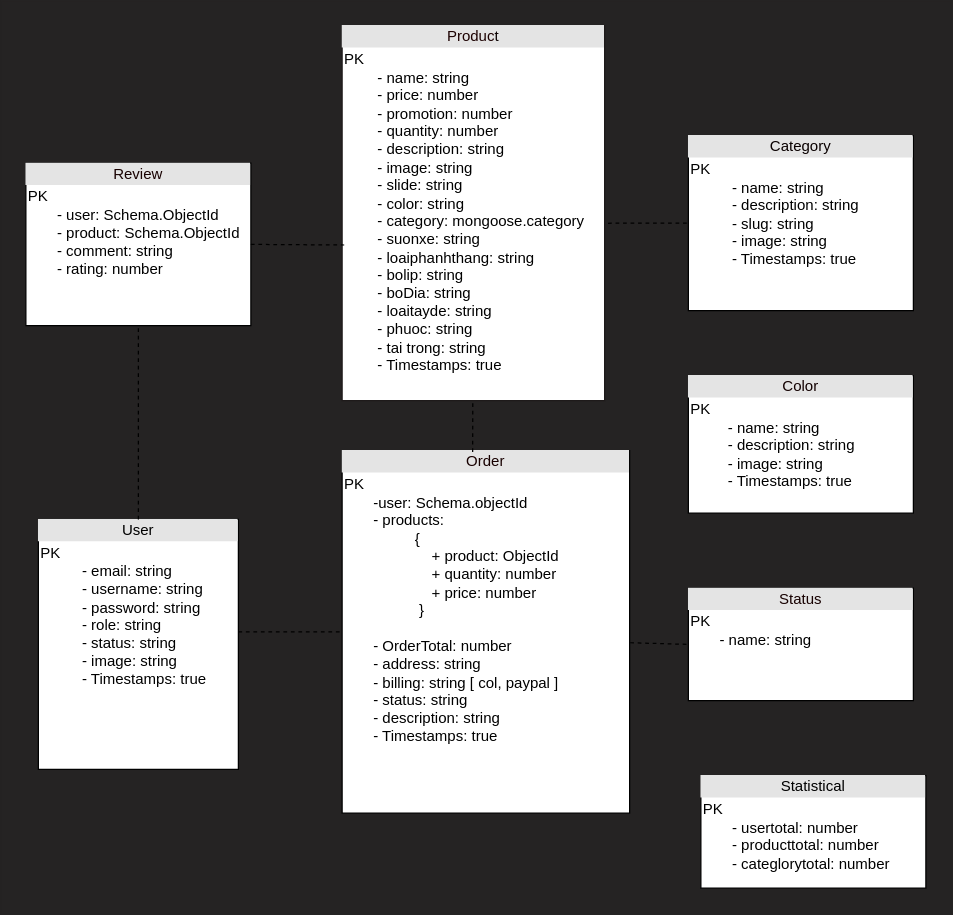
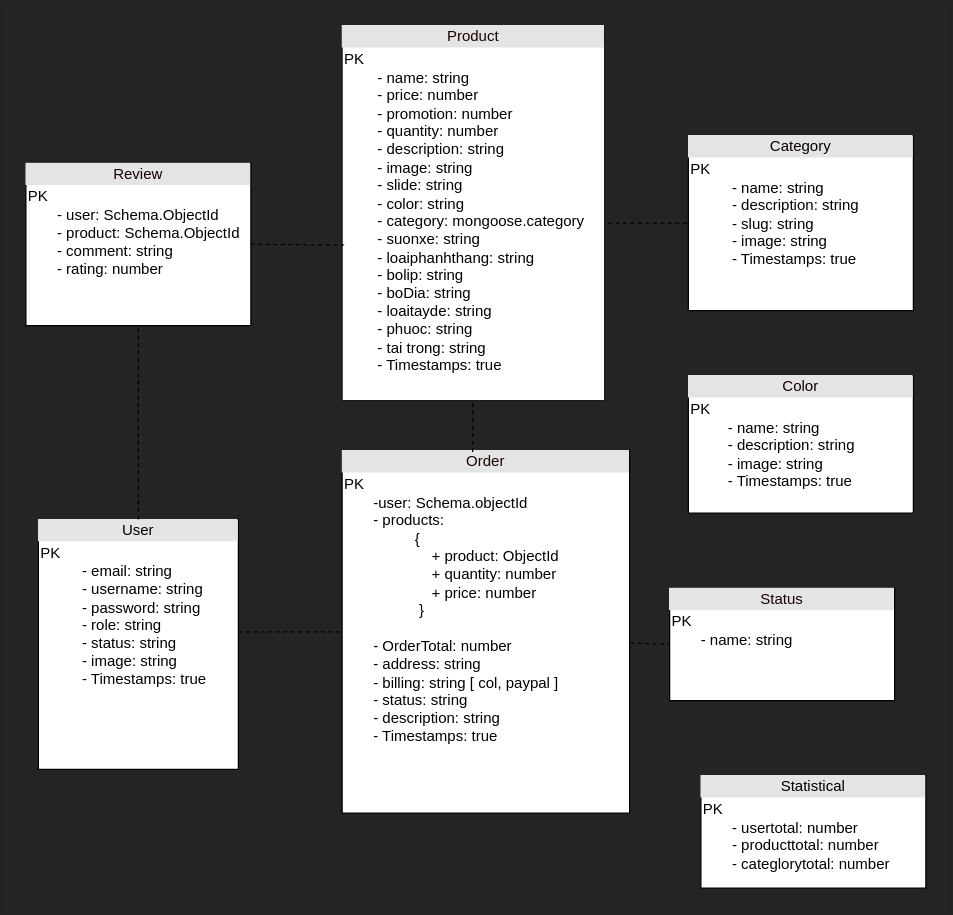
  <mxCell id="0" />
  <mxCell id="1" parent="0" />
  <mxCell id="2" value="&lt;div style=&quot;text-align: center; box-sizing: border-box; width: 100%; background: rgb(228, 228, 228); padding: 2px;&quot;&gt;&lt;font color=&quot;#000000&quot;&gt;User&lt;/font&gt;&lt;/div&gt;&lt;table style=&quot;width:100%;font-size:1em;&quot; cellpadding=&quot;2&quot; cellspacing=&quot;0&quot;&gt;&lt;tbody&gt;&lt;tr&gt;&lt;td&gt;PK&amp;nbsp; &amp;nbsp;&lt;br&gt;&amp;nbsp; &amp;nbsp; &amp;nbsp; &amp;nbsp; &amp;nbsp; - email: string&lt;br&gt;&amp;nbsp; &amp;nbsp; &amp;nbsp; &amp;nbsp; &amp;nbsp; - username: string&lt;br&gt;&amp;nbsp; &amp;nbsp; &amp;nbsp; &amp;nbsp; &amp;nbsp; - password: string&lt;br&gt;&amp;nbsp; &amp;nbsp; &amp;nbsp; &amp;nbsp; &amp;nbsp; - role: string&lt;br&gt;&amp;nbsp; &amp;nbsp; &amp;nbsp; &amp;nbsp; &amp;nbsp; - status: string&lt;br&gt;&amp;nbsp; &amp;nbsp; &amp;nbsp; &amp;nbsp; &amp;nbsp; - image: string&lt;br&gt;&amp;nbsp; &amp;nbsp; &amp;nbsp; &amp;nbsp; &amp;nbsp; - Timestamps: true&amp;nbsp;&lt;br&gt;&amp;nbsp; &amp;nbsp; &amp;nbsp; &amp;nbsp; &amp;nbsp;&amp;nbsp;&lt;/td&gt;&lt;td&gt;&lt;/td&gt;&lt;/tr&gt;&lt;/tbody&gt;&lt;/table&gt;" style="verticalAlign=top;align=left;overflow=fill;html=1;whiteSpace=wrap;" parent="1" vertex="1"><mxGeometry x="30" y="415" width="160" height="200" as="geometry" /></mxCell>
  <mxCell id="3" value="&lt;div style=&quot;text-align: center; box-sizing: border-box; width: 100%; background: rgb(228, 228, 228); padding: 2px;&quot;&gt;&lt;font color=&quot;#1d0202&quot;&gt;Produc&lt;/font&gt;&lt;font color=&quot;#0a0000&quot;&gt;t&lt;/font&gt;&lt;/div&gt;&lt;table style=&quot;width:100%;font-size:1em;&quot; cellpadding=&quot;2&quot; cellspacing=&quot;0&quot;&gt;&lt;tbody&gt;&lt;tr&gt;&lt;td&gt;PK&amp;nbsp; &amp;nbsp; &amp;nbsp;&amp;nbsp;&lt;br&gt;&amp;nbsp; &amp;nbsp; &amp;nbsp; &amp;nbsp; - name: string&lt;br&gt;&amp;nbsp; &amp;nbsp; &amp;nbsp; &amp;nbsp; - price: number&lt;br&gt;&amp;nbsp; &amp;nbsp; &amp;nbsp; &amp;nbsp; - promotion: number&lt;br&gt;&amp;nbsp; &amp;nbsp; &amp;nbsp; &amp;nbsp; - quantity: number&lt;br&gt;&amp;nbsp; &amp;nbsp; &amp;nbsp; &amp;nbsp; - description: string&lt;br&gt;&amp;nbsp; &amp;nbsp; &amp;nbsp; &amp;nbsp; - image: string&lt;br&gt;&amp;nbsp; &amp;nbsp; &amp;nbsp; &amp;nbsp; - slide: string&lt;br&gt;&amp;nbsp; &amp;nbsp; &amp;nbsp; &amp;nbsp; - color: string&lt;br&gt;&amp;nbsp; &amp;nbsp; &amp;nbsp; &amp;nbsp; - category: mongoose.category&lt;br&gt;&amp;nbsp; &amp;nbsp; &amp;nbsp; &amp;nbsp; - suonxe: string&lt;br&gt;&amp;nbsp; &amp;nbsp; &amp;nbsp; &amp;nbsp; - loaiphanhthang: string&lt;br&gt;&amp;nbsp; &amp;nbsp; &amp;nbsp; &amp;nbsp; - bolip: string&lt;br&gt;&amp;nbsp; &amp;nbsp; &amp;nbsp; &amp;nbsp; - boDia: string&lt;br&gt;&amp;nbsp; &amp;nbsp; &amp;nbsp; &amp;nbsp; - loaitayde: string&lt;br&gt;&amp;nbsp; &amp;nbsp; &amp;nbsp; &amp;nbsp; - phuoc: string&lt;br&gt;&amp;nbsp; &amp;nbsp; &amp;nbsp; &amp;nbsp; - tai trong: string&lt;br&gt;&amp;nbsp; &amp;nbsp; &amp;nbsp; &amp;nbsp; - Timestamps: true&lt;br&gt;&lt;font face=&quot;Consolas, Courier New, monospace&quot; color=&quot;#f8f8f2&quot;&gt;&lt;span style=&quot;font-size: 14px; background-color: rgb(40, 42, 54);&quot;&gt;&lt;br&gt;&lt;br&gt;&lt;br&gt;&lt;/span&gt;&lt;/font&gt;&lt;/td&gt;&lt;td&gt;&lt;/td&gt;&lt;/tr&gt;&lt;/tbody&gt;&lt;/table&gt;" style="verticalAlign=top;align=left;overflow=fill;html=1;whiteSpace=wrap;strokeColor=#1e1a1a;" parent="1" vertex="1"><mxGeometry x="273" y="20" width="210" height="300" as="geometry" /></mxCell>
  <mxCell id="4" value="&lt;div style=&quot;text-align: center; box-sizing: border-box; width: 100%; background: rgb(228, 228, 228); padding: 2px;&quot;&gt;&lt;font color=&quot;#0a0000&quot;&gt;Category&lt;/font&gt;&lt;/div&gt;&lt;table style=&quot;width:100%;font-size:1em;&quot; cellpadding=&quot;2&quot; cellspacing=&quot;0&quot;&gt;&lt;tbody&gt;&lt;tr&gt;&lt;td&gt;PK&amp;nbsp; &amp;nbsp; &amp;nbsp; &amp;nbsp;&lt;br&gt;&amp;nbsp; &amp;nbsp; &amp;nbsp; &amp;nbsp; &amp;nbsp; - name: string&lt;br&gt;&amp;nbsp; &amp;nbsp; &amp;nbsp; &amp;nbsp; &amp;nbsp; - description: string&lt;br&gt;&amp;nbsp; &amp;nbsp; &amp;nbsp; &amp;nbsp; &amp;nbsp; - slug: string&lt;br&gt;&amp;nbsp; &amp;nbsp; &amp;nbsp; &amp;nbsp; &amp;nbsp; - image: string&lt;br&gt;&amp;nbsp; &amp;nbsp; &amp;nbsp; &amp;nbsp; &amp;nbsp; - Timestamps: true&lt;/td&gt;&lt;td&gt;&lt;br&gt;&lt;/td&gt;&lt;/tr&gt;&lt;/tbody&gt;&lt;/table&gt;" style="verticalAlign=top;align=left;overflow=fill;html=1;whiteSpace=wrap;strokeColor=#000000;" parent="1" vertex="1"><mxGeometry x="550" y="108" width="180" height="140" as="geometry" /></mxCell>
  <mxCell id="5" value="" style="endArrow=none;dashed=1;html=1;rounded=0;entryX=0;entryY=0.5;entryDx=0;entryDy=0;exitX=1.013;exitY=0.527;exitDx=0;exitDy=0;exitPerimeter=0;" parent="1" source="3" target="4" edge="1"><mxGeometry width="50" height="50" relative="1" as="geometry"><mxPoint x="460" y="240" as="sourcePoint" /><mxPoint x="510" y="190" as="targetPoint" /></mxGeometry></mxCell>
  <mxCell id="6" value="&lt;div style=&quot;text-align: center; box-sizing: border-box; width: 100%; background: rgb(228, 228, 228); padding: 2px;&quot;&gt;&lt;font color=&quot;#130101&quot;&gt;Color&lt;/font&gt;&lt;/div&gt;&lt;table style=&quot;width:100%;font-size:1em;&quot; cellpadding=&quot;2&quot; cellspacing=&quot;0&quot;&gt;&lt;tbody&gt;&lt;tr&gt;&lt;td&gt;PK&amp;nbsp;&amp;nbsp;&lt;br&gt;&amp;nbsp; &amp;nbsp; &amp;nbsp; &amp;nbsp; &amp;nbsp;- name: string&lt;br&gt;&amp;nbsp; &amp;nbsp; &amp;nbsp; &amp;nbsp; &amp;nbsp;- description: string&lt;br&gt;&amp;nbsp; &amp;nbsp; &amp;nbsp; &amp;nbsp; &amp;nbsp;- image: string&lt;br&gt;&amp;nbsp; &amp;nbsp; &amp;nbsp; &amp;nbsp; &amp;nbsp;- Timestamps: true&lt;/td&gt;&lt;td&gt;&lt;br&gt;&lt;/td&gt;&lt;/tr&gt;&lt;/tbody&gt;&lt;/table&gt;" style="verticalAlign=top;align=left;overflow=fill;html=1;whiteSpace=wrap;" parent="1" vertex="1"><mxGeometry x="550" y="300" width="180" height="110" as="geometry" /></mxCell>
  <mxCell id="7" value="&lt;div style=&quot;text-align: center; box-sizing: border-box; width: 100%; background: rgb(228, 228, 228); padding: 2px;&quot;&gt;&lt;font color=&quot;#180101&quot;&gt;Order&lt;/font&gt;&lt;/div&gt;&lt;table style=&quot;width:100%;font-size:1em;&quot; cellpadding=&quot;2&quot; cellspacing=&quot;0&quot;&gt;&lt;tbody&gt;&lt;tr&gt;&lt;td&gt;PK&amp;nbsp;&lt;br&gt;&amp;nbsp; &amp;nbsp; &amp;nbsp; &amp;nbsp;-user: Schema.objectId&lt;br&gt;&amp;nbsp; &amp;nbsp; &amp;nbsp; &amp;nbsp;- products:&lt;br&gt;&amp;nbsp; &amp;nbsp; &amp;nbsp; &amp;nbsp; &amp;nbsp; &amp;nbsp; &amp;nbsp; &amp;nbsp; &amp;nbsp;{&lt;br&gt;&amp;nbsp; &amp;nbsp; &amp;nbsp; &amp;nbsp; &amp;nbsp; &amp;nbsp; &amp;nbsp; &amp;nbsp; &amp;nbsp; &amp;nbsp; &amp;nbsp;+ product: ObjectId&lt;br&gt;&amp;nbsp; &amp;nbsp; &amp;nbsp; &amp;nbsp; &amp;nbsp; &amp;nbsp; &amp;nbsp; &amp;nbsp; &amp;nbsp; &amp;nbsp; &amp;nbsp;+ quantity: number&lt;br&gt;&amp;nbsp; &amp;nbsp; &amp;nbsp; &amp;nbsp; &amp;nbsp; &amp;nbsp; &amp;nbsp; &amp;nbsp; &amp;nbsp; &amp;nbsp; &amp;nbsp;+ price: number&lt;br&gt;&amp;nbsp; &amp;nbsp; &amp;nbsp; &amp;nbsp; &amp;nbsp; &amp;nbsp; &amp;nbsp; &amp;nbsp; &amp;nbsp; }&lt;br&gt;&lt;br&gt;&amp;nbsp; &amp;nbsp; &amp;nbsp; &amp;nbsp;- OrderTotal: number&lt;br&gt;&amp;nbsp; &amp;nbsp; &amp;nbsp; &amp;nbsp;- address: string&lt;br&gt;&amp;nbsp; &amp;nbsp; &amp;nbsp; &amp;nbsp;- billing: string [ col, paypal ]&lt;br&gt;&amp;nbsp; &amp;nbsp; &amp;nbsp; &amp;nbsp;- status: string&lt;br&gt;&amp;nbsp; &amp;nbsp; &amp;nbsp; &amp;nbsp;- description: string&lt;br&gt;&amp;nbsp; &amp;nbsp; &amp;nbsp; &amp;nbsp;- Timestamps: true&lt;/td&gt;&lt;td&gt;&lt;/td&gt;&lt;/tr&gt;&lt;/tbody&gt;&lt;/table&gt;" style="verticalAlign=top;align=left;overflow=fill;html=1;whiteSpace=wrap;" parent="1" vertex="1"><mxGeometry x="273" y="360" width="230" height="290" as="geometry" /></mxCell>
  <mxCell id="8" value="&lt;div style=&quot;text-align: center; box-sizing: border-box; width: 100%; background: rgb(228, 228, 228); padding: 2px;&quot;&gt;&lt;font color=&quot;#180101&quot;&gt;Review&lt;/font&gt;&lt;/div&gt;&lt;table style=&quot;width:100%;font-size:1em;&quot; cellpadding=&quot;2&quot; cellspacing=&quot;0&quot;&gt;&lt;tbody&gt;&lt;tr&gt;&lt;td&gt;PK&lt;br&gt;&amp;nbsp; &amp;nbsp; &amp;nbsp; &amp;nbsp;- user: Schema.ObjectId&lt;br&gt;&amp;nbsp; &amp;nbsp; &amp;nbsp; &amp;nbsp;- product: Schema.ObjectId&lt;br&gt;&amp;nbsp; &amp;nbsp; &amp;nbsp; &amp;nbsp;- comment: string&lt;br&gt;&amp;nbsp; &amp;nbsp; &amp;nbsp; &amp;nbsp;- rating: number&lt;/td&gt;&lt;td&gt;&lt;/td&gt;&lt;/tr&gt;&lt;/tbody&gt;&lt;/table&gt;" style="verticalAlign=top;align=left;overflow=fill;html=1;whiteSpace=wrap;" parent="1" vertex="1"><mxGeometry x="20" y="130" width="180" height="130" as="geometry" /></mxCell>
  <mxCell id="9" value="" style="endArrow=none;dashed=1;html=1;rounded=0;exitX=0.454;exitY=0.004;exitDx=0;exitDy=0;exitPerimeter=0;" parent="1" source="7" target="3" edge="1"><mxGeometry width="50" height="50" relative="1" as="geometry"><mxPoint x="380" y="310" as="sourcePoint" /><mxPoint x="430" y="260" as="targetPoint" /></mxGeometry></mxCell>
  <mxCell id="10" value="" style="endArrow=none;dashed=1;html=1;rounded=0;exitX=1;exitY=0.45;exitDx=0;exitDy=0;exitPerimeter=0;entryX=0;entryY=0.5;entryDx=0;entryDy=0;" parent="1" source="2" target="7" edge="1"><mxGeometry width="50" height="50" relative="1" as="geometry"><mxPoint x="380" y="430" as="sourcePoint" /><mxPoint x="430" y="380" as="targetPoint" /></mxGeometry></mxCell>
  <mxCell id="11" value="" style="endArrow=none;dashed=1;html=1;rounded=0;exitX=0.5;exitY=0;exitDx=0;exitDy=0;entryX=0.5;entryY=1;entryDx=0;entryDy=0;" parent="1" source="2" target="8" edge="1"><mxGeometry width="50" height="50" relative="1" as="geometry"><mxPoint x="380" y="310" as="sourcePoint" /><mxPoint x="430" y="260" as="targetPoint" /></mxGeometry></mxCell>
  <mxCell id="12" value="" style="endArrow=none;dashed=1;html=1;rounded=0;exitX=1;exitY=0.5;exitDx=0;exitDy=0;entryX=0.008;entryY=0.585;entryDx=0;entryDy=0;entryPerimeter=0;" parent="1" source="8" target="3" edge="1"><mxGeometry width="50" height="50" relative="1" as="geometry"><mxPoint x="380" y="310" as="sourcePoint" /><mxPoint x="430" y="260" as="targetPoint" /></mxGeometry></mxCell>
- <mxCell id="13" value="&lt;div style=&quot;text-align: center; box-sizing: border-box; width: 100%; background: rgb(228, 228, 228); padding: 2px;&quot;&gt;&lt;font color=&quot;#180202&quot;&gt;Status&lt;/font&gt;&lt;/div&gt;&lt;table style=&quot;width:100%;font-size:1em;&quot; cellpadding=&quot;2&quot; cellspacing=&quot;0&quot;&gt;&lt;tbody&gt;&lt;tr&gt;&lt;td&gt;PK&lt;br&gt;&amp;nbsp; &amp;nbsp; &amp;nbsp; &amp;nbsp;- name: string&lt;/td&gt;&lt;td&gt;&lt;/td&gt;&lt;/tr&gt;&lt;/tbody&gt;&lt;/table&gt;" style="verticalAlign=top;align=left;overflow=fill;html=1;whiteSpace=wrap;" parent="1" vertex="1"><mxGeometry x="550" y="470" width="180" height="90" as="geometry" /></mxCell>
+ <mxCell id="13" value="&lt;div style=&quot;text-align: center; box-sizing: border-box; width: 100%; background: rgb(228, 228, 228); padding: 2px;&quot;&gt;&lt;font color=&quot;#180202&quot;&gt;Status&lt;/font&gt;&lt;/div&gt;&lt;table style=&quot;width:100%;font-size:1em;&quot; cellpadding=&quot;2&quot; cellspacing=&quot;0&quot;&gt;&lt;tbody&gt;&lt;tr&gt;&lt;td&gt;PK&lt;br&gt;&amp;nbsp; &amp;nbsp; &amp;nbsp; &amp;nbsp;- name: string&lt;/td&gt;&lt;td&gt;&lt;/td&gt;&lt;/tr&gt;&lt;/tbody&gt;&lt;/table&gt;" style="verticalAlign=top;align=left;overflow=fill;html=1;whiteSpace=wrap;" parent="1" vertex="1"><mxGeometry x="535" y="470" width="180" height="90" as="geometry" /></mxCell>
  <mxCell id="14" value="" style="endArrow=none;dashed=1;html=1;rounded=0;exitX=1.002;exitY=0.53;exitDx=0;exitDy=0;exitPerimeter=0;entryX=0;entryY=0.5;entryDx=0;entryDy=0;" parent="1" source="7" target="13" edge="1"><mxGeometry width="50" height="50" relative="1" as="geometry"><mxPoint x="510" y="420" as="sourcePoint" /><mxPoint x="560" y="370" as="targetPoint" /></mxGeometry></mxCell>
  <mxCell id="15" value="&lt;div style=&quot;text-align: center; box-sizing: border-box; width: 100%; background: rgb(228, 228, 228); padding: 2px;&quot;&gt;&lt;font color=&quot;#000000&quot;&gt;Statistical&lt;/font&gt;&lt;/div&gt;&lt;table style=&quot;width:100%;font-size:1em;&quot; cellpadding=&quot;2&quot; cellspacing=&quot;0&quot;&gt;&lt;tbody&gt;&lt;tr&gt;&lt;td&gt;PK&lt;br&gt;&amp;nbsp; &amp;nbsp; &amp;nbsp; &amp;nbsp;- usertotal: number&lt;br&gt;&amp;nbsp; &amp;nbsp; &amp;nbsp; &amp;nbsp;- producttotal: number&lt;br&gt;&amp;nbsp; &amp;nbsp; &amp;nbsp; &amp;nbsp;- categlorytotal: number&lt;br&gt;&lt;br&gt;&lt;/td&gt;&lt;td&gt;&lt;br&gt;&lt;/td&gt;&lt;/tr&gt;&lt;/tbody&gt;&lt;/table&gt;" style="verticalAlign=top;align=left;overflow=fill;html=1;whiteSpace=wrap;" parent="1" vertex="1"><mxGeometry x="560" y="620" width="180" height="90" as="geometry" /></mxCell>
